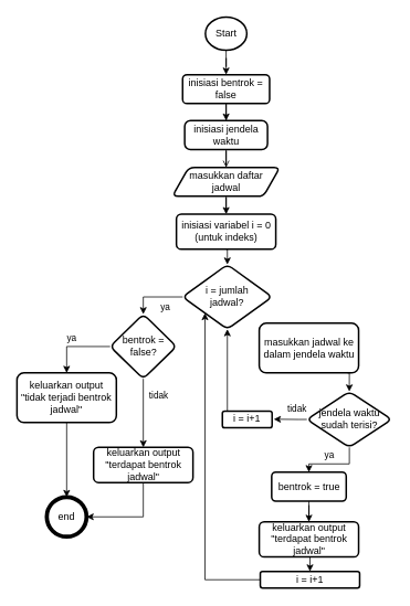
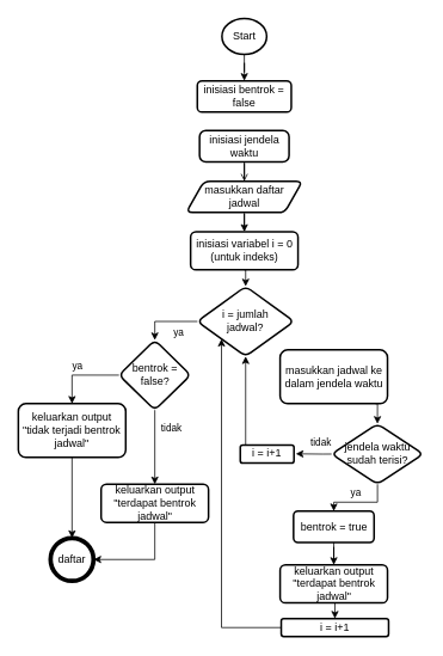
  <mxCell id="0" />
  <mxCell id="1" parent="0" />
  <mxCell id="2" value="" style="edgeStyle=orthogonalEdgeStyle;rounded=0;orthogonalLoop=1;jettySize=auto;html=1;" parent="1" source="3" target="16" edge="1"><mxGeometry relative="1" as="geometry" /></mxCell>
  <mxCell id="3" value="Start" style="strokeWidth=2;html=1;shape=mxgraph.flowchart.start_2;whiteSpace=wrap;" parent="1" vertex="1"><mxGeometry x="247.5" y="20" width="50" height="40" as="geometry" /></mxCell>
  <mxCell id="4" value="" style="edgeStyle=orthogonalEdgeStyle;rounded=0;orthogonalLoop=1;jettySize=auto;html=1;endArrow=open;" parent="1" source="5" target="7" edge="1"><mxGeometry relative="1" as="geometry" /></mxCell>
  <mxCell id="5" value="inisiasi jendela waktu" style="rounded=1;whiteSpace=wrap;html=1;absoluteArcSize=1;arcSize=14;strokeWidth=2;" parent="1" vertex="1"><mxGeometry x="222.5" y="145" width="100" height="35" as="geometry" /></mxCell>
  <mxCell id="6" value="" style="edgeStyle=orthogonalEdgeStyle;rounded=0;orthogonalLoop=1;jettySize=auto;html=1;" parent="1" source="7" target="9" edge="1"><mxGeometry relative="1" as="geometry" /></mxCell>
  <mxCell id="7" value="masukkan daftar &lt;br&gt;jadwal" style="shape=parallelogram;perimeter=parallelogramPerimeter;whiteSpace=wrap;html=1;fixedSize=1;rounded=1;arcSize=14;strokeWidth=2;" parent="1" vertex="1"><mxGeometry x="207.5" y="201.56" width="130" height="35" as="geometry" /></mxCell>
  <mxCell id="8" style="edgeStyle=orthogonalEdgeStyle;rounded=0;orthogonalLoop=1;jettySize=auto;html=1;exitX=0.5;exitY=1;exitDx=0;exitDy=0;entryX=0.5;entryY=0;entryDx=0;entryDy=0;" parent="1" source="9" target="12" edge="1"><mxGeometry relative="1" as="geometry" /></mxCell>
  <mxCell id="9" value="inisiasi variabel i = 0&lt;br&gt;(untuk indeks)" style="whiteSpace=wrap;html=1;rounded=1;arcSize=14;strokeWidth=2;" parent="1" vertex="1"><mxGeometry x="212.5" y="258.12" width="120" height="42.5" as="geometry" /></mxCell>
  <mxCell id="10" value="" style="edgeStyle=orthogonalEdgeStyle;rounded=0;orthogonalLoop=1;jettySize=auto;html=1;entryX=0.5;entryY=0;entryDx=0;entryDy=0;" parent="1" source="12" target="31" edge="1"><mxGeometry relative="1" as="geometry" /></mxCell>
  <mxCell id="11" value="ya" style="edgeLabel;html=1;align=center;verticalAlign=middle;resizable=0;points=[];" parent="10" vertex="1" connectable="0"><mxGeometry x="-0.422" y="4" relative="1" as="geometry"><mxPoint x="-2" y="8" as="offset" /></mxGeometry></mxCell>
  <mxCell id="12" value="i = jumlah&lt;br&gt;jadwal?" style="rhombus;whiteSpace=wrap;html=1;rounded=1;arcSize=14;strokeWidth=2;" parent="1" vertex="1"><mxGeometry x="220" y="319.06" width="108" height="78.12" as="geometry" /></mxCell>
  <mxCell id="13" style="edgeStyle=orthogonalEdgeStyle;rounded=0;orthogonalLoop=1;jettySize=auto;html=1;exitX=0.888;exitY=1;exitDx=0;exitDy=0;entryX=0.5;entryY=0;entryDx=0;entryDy=0;exitPerimeter=0;" parent="1" source="14" target="21" edge="1"><mxGeometry relative="1" as="geometry" /></mxCell>
  <mxCell id="14" value="masukkan jadwal ke&lt;br&gt;dalam jendela waktu" style="whiteSpace=wrap;html=1;rounded=1;arcSize=14;strokeWidth=2;" parent="1" vertex="1"><mxGeometry x="312.5" y="390.005" width="120" height="60" as="geometry" /></mxCell>
- <mxCell id="15" value="" style="edgeStyle=orthogonalEdgeStyle;rounded=0;orthogonalLoop=1;jettySize=auto;html=1;" parent="1" source="16" target="5" edge="1"><mxGeometry relative="1" as="geometry" /></mxCell>
  <mxCell id="16" value="inisiasi bentrok = false" style="rounded=1;whiteSpace=wrap;html=1;strokeWidth=2;" parent="1" vertex="1"><mxGeometry x="220" y="89.5" width="105" height="35" as="geometry" /></mxCell>
  <mxCell id="17" value="" style="edgeStyle=orthogonalEdgeStyle;rounded=0;orthogonalLoop=1;jettySize=auto;html=1;" parent="1" source="21" target="23" edge="1"><mxGeometry relative="1" as="geometry" /></mxCell>
  <mxCell id="18" value="ya" style="edgeLabel;html=1;align=center;verticalAlign=middle;resizable=0;points=[];" parent="17" vertex="1" connectable="0"><mxGeometry x="-0.149" y="-1" relative="1" as="geometry"><mxPoint x="-11" y="-11" as="offset" /></mxGeometry></mxCell>
  <mxCell id="19" style="edgeStyle=orthogonalEdgeStyle;rounded=0;orthogonalLoop=1;jettySize=auto;html=1;exitX=0;exitY=0.5;exitDx=0;exitDy=0;" parent="1" source="21" edge="1"><mxGeometry relative="1" as="geometry"><Array as="points"><mxPoint x="360" y="506" /><mxPoint x="328" y="506" /></Array><mxPoint x="330" y="506" as="targetPoint" /></mxGeometry></mxCell>
  <mxCell id="20" value="tidak" style="edgeLabel;html=1;align=center;verticalAlign=middle;resizable=0;points=[];" parent="19" vertex="1" connectable="0"><mxGeometry x="-0.556" y="2" relative="1" as="geometry"><mxPoint x="-4" y="-16" as="offset" /></mxGeometry></mxCell>
  <mxCell id="21" value="jendela waktu sudah terisi?" style="rhombus;whiteSpace=wrap;html=1;rounded=1;arcSize=14;strokeWidth=2;" parent="1" vertex="1"><mxGeometry x="370" y="472.5" width="102.5" height="67.5" as="geometry" /></mxCell>
  <mxCell id="22" value="" style="edgeStyle=orthogonalEdgeStyle;rounded=0;orthogonalLoop=1;jettySize=auto;html=1;" parent="1" source="23" target="26" edge="1"><mxGeometry relative="1" as="geometry" /></mxCell>
  <mxCell id="23" value="bentrok = true" style="whiteSpace=wrap;html=1;rounded=1;arcSize=14;strokeWidth=2;" parent="1" vertex="1"><mxGeometry x="327.5" y="570" width="90" height="35" as="geometry" /></mxCell>
  <mxCell id="24" style="edgeStyle=orthogonalEdgeStyle;rounded=0;orthogonalLoop=1;jettySize=auto;html=1;exitX=0;exitY=0.5;exitDx=0;exitDy=0;entryX=0;entryY=1;entryDx=0;entryDy=0;" parent="1" source="35" target="12" edge="1"><mxGeometry relative="1" as="geometry" /></mxCell>
  <mxCell id="25" style="edgeStyle=orthogonalEdgeStyle;rounded=0;orthogonalLoop=1;jettySize=auto;html=1;exitX=0.5;exitY=1;exitDx=0;exitDy=0;entryX=0.5;entryY=0;entryDx=0;entryDy=0;" edge="1" parent="1" source="26" target="35"><mxGeometry relative="1" as="geometry" /></mxCell>
  <mxCell id="26" value="keluarkan output&lt;br&gt;&quot;terdapat bentrok jadwal&quot;" style="whiteSpace=wrap;html=1;rounded=1;arcSize=14;strokeWidth=2;" parent="1" vertex="1"><mxGeometry x="312.5" y="630" width="120" height="42.5" as="geometry" /></mxCell>
  <mxCell id="27" value="" style="edgeStyle=orthogonalEdgeStyle;rounded=0;orthogonalLoop=1;jettySize=auto;html=1;exitX=0;exitY=0.5;exitDx=0;exitDy=0;" parent="1" source="31" target="33" edge="1"><mxGeometry relative="1" as="geometry" /></mxCell>
  <mxCell id="28" value="ya" style="edgeLabel;html=1;align=center;verticalAlign=middle;resizable=0;points=[];" parent="27" vertex="1" connectable="0"><mxGeometry x="0.067" y="-1" relative="1" as="geometry"><mxPoint x="-2" y="-10" as="offset" /></mxGeometry></mxCell>
  <mxCell id="29" style="edgeStyle=orthogonalEdgeStyle;rounded=0;orthogonalLoop=1;jettySize=auto;html=1;exitX=0.5;exitY=1;exitDx=0;exitDy=0;entryX=0.5;entryY=0;entryDx=0;entryDy=0;" parent="1" source="31" target="37" edge="1"><mxGeometry relative="1" as="geometry" /></mxCell>
  <mxCell id="30" value="tidak" style="edgeLabel;html=1;align=center;verticalAlign=middle;resizable=0;points=[];" parent="29" vertex="1" connectable="0"><mxGeometry x="-0.536" y="-3" relative="1" as="geometry"><mxPoint x="21" as="offset" /></mxGeometry></mxCell>
  <mxCell id="31" value="bentrok = false?" style="rhombus;whiteSpace=wrap;html=1;rounded=1;arcSize=14;strokeWidth=2;" parent="1" vertex="1"><mxGeometry x="132.5" y="379.06" width="80" height="78.12" as="geometry" /></mxCell>
  <mxCell id="32" value="" style="edgeStyle=orthogonalEdgeStyle;rounded=0;orthogonalLoop=1;jettySize=auto;html=1;" parent="1" source="33" target="34" edge="1"><mxGeometry relative="1" as="geometry" /></mxCell>
  <mxCell id="33" value="keluarkan output&lt;br&gt;&quot;tidak terjadi bentrok jadwal&quot;" style="whiteSpace=wrap;html=1;rounded=1;arcSize=14;strokeWidth=2;" parent="1" vertex="1"><mxGeometry x="20" y="450" width="120" height="60" as="geometry" /></mxCell>
- <mxCell id="34" value="end" style="shape=ellipse;html=1;dashed=0;whiteSpace=wrap;aspect=fixed;strokeWidth=5;perimeter=ellipsePerimeter;" parent="1" vertex="1"><mxGeometry x="56" y="600" width="48" height="48" as="geometry" /></mxCell>
+ <mxCell id="34" value="daftar" style="shape=ellipse;html=1;dashed=0;whiteSpace=wrap;aspect=fixed;strokeWidth=5;perimeter=ellipsePerimeter;" parent="1" vertex="1"><mxGeometry x="56" y="600" width="48" height="48" as="geometry" /></mxCell>
  <mxCell id="35" value="i = i+1" style="whiteSpace=wrap;html=1;rounded=1;arcSize=14;strokeWidth=2;" vertex="1" parent="1"><mxGeometry x="313.75" y="690" width="120" height="20" as="geometry" /></mxCell>
  <mxCell id="36" style="edgeStyle=orthogonalEdgeStyle;rounded=0;orthogonalLoop=1;jettySize=auto;html=1;exitX=0.5;exitY=1;exitDx=0;exitDy=0;entryX=1;entryY=0.5;entryDx=0;entryDy=0;" edge="1" parent="1" source="37" target="34"><mxGeometry relative="1" as="geometry" /></mxCell>
  <mxCell id="37" value="keluarkan output&lt;br&gt;&quot;terdapat bentrok jadwal&quot;" style="whiteSpace=wrap;html=1;rounded=1;arcSize=14;strokeWidth=2;" vertex="1" parent="1"><mxGeometry x="112.5" y="540" width="120" height="42.5" as="geometry" /></mxCell>
  <mxCell id="38" style="edgeStyle=orthogonalEdgeStyle;rounded=0;orthogonalLoop=1;jettySize=auto;html=1;exitX=0.25;exitY=0;exitDx=0;exitDy=0;entryX=0.5;entryY=1;entryDx=0;entryDy=0;" edge="1" parent="1" source="39" target="12"><mxGeometry relative="1" as="geometry"><Array as="points"><mxPoint x="274" y="496" /></Array></mxGeometry></mxCell>
  <mxCell id="39" value="i = i+1" style="whiteSpace=wrap;html=1;rounded=1;arcSize=14;strokeWidth=2;" vertex="1" parent="1"><mxGeometry x="268" y="496.25" width="60" height="20" as="geometry" /></mxCell>
